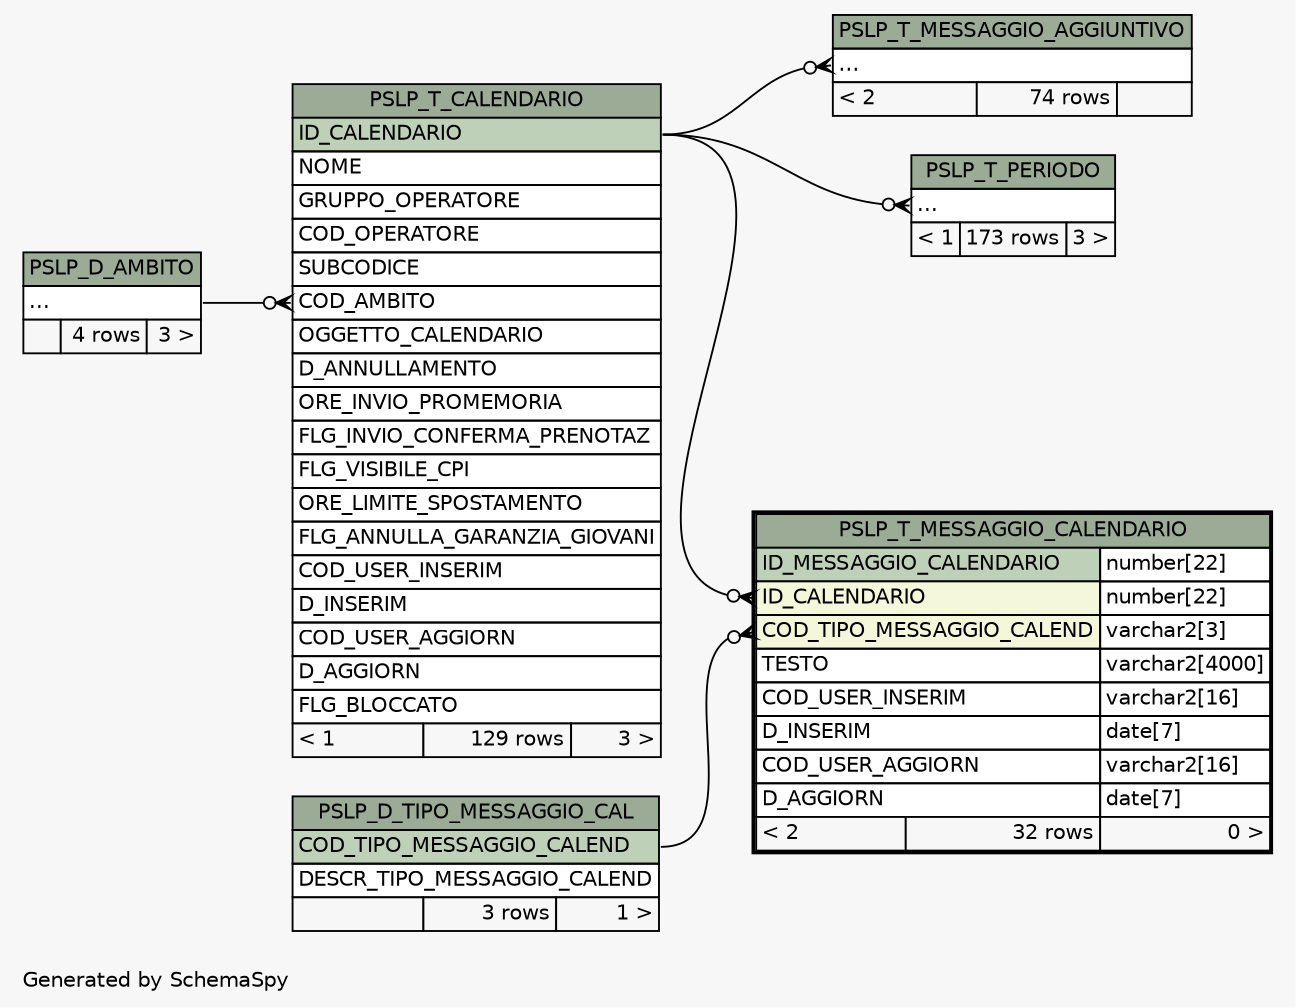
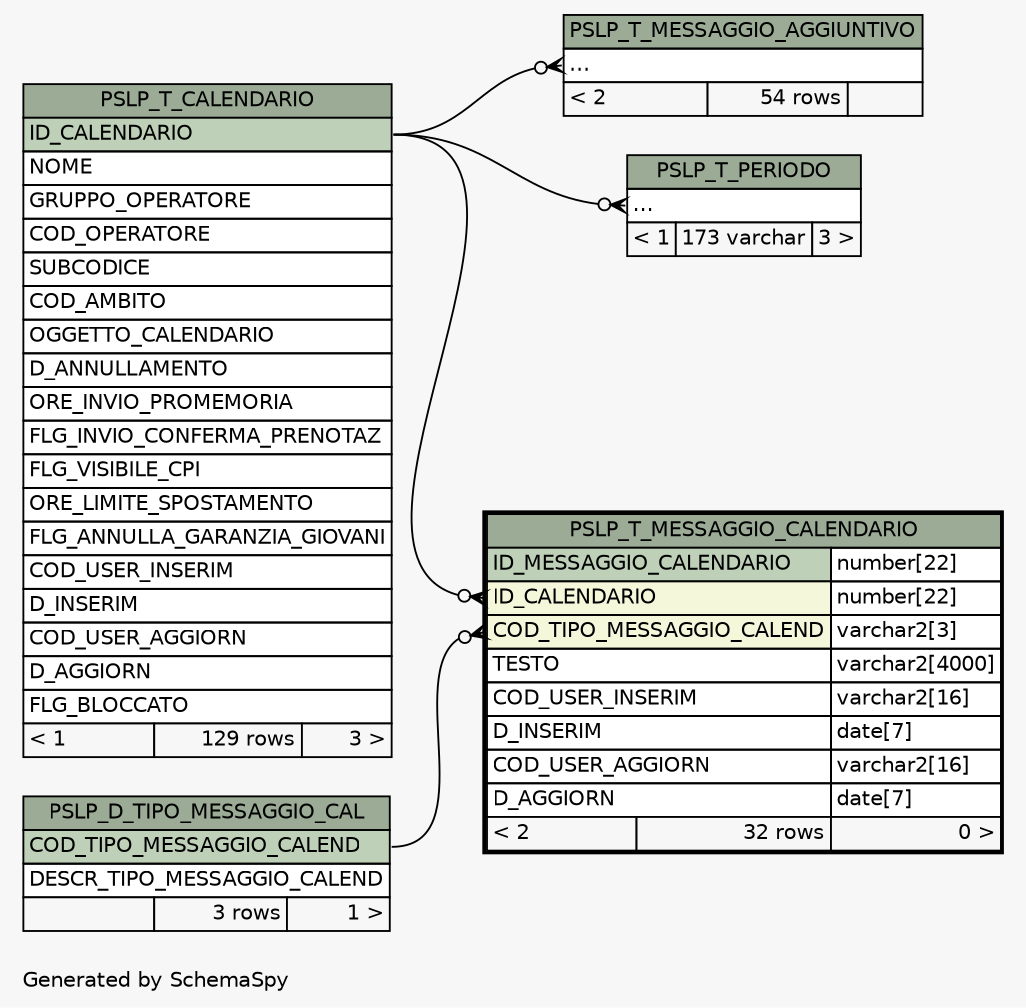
  digraph {
    bgcolor="#f7f7f7"
    fontname=Helvetica
    fontsize=11
    label="\nGenerated by SchemaSpy"
    labeljust=l
    nodesep=0.18
    rankdir=RL
    ranksep=0.46
    node [fontname=Helvetica fontsize=11 shape=plaintext]
    edge [arrowhead=none arrowsize=0.8 arrowtail=crowodot dir=back headport="ID_CALENDARIO:e" tailport="elipses:w"]
    n1 [label=<     <TABLE BORDER="0" CELLBORDER="1" CELLSPACING="0" BGCOLOR="#ffffff">       <TR><TD COLSPAN="3" BGCOLOR="#9bab96" ALIGN="CENTER">PSLP_T_CALENDARIO</TD></TR>       <TR><TD PORT="ID_CALENDARIO" COLSPAN="3" BGCOLOR="#bed1b8" ALIGN="LEFT">ID_CALENDARIO</TD></TR>       <TR><TD PORT="NOME" COLSPAN="3" ALIGN="LEFT">NOME</TD></TR>       <TR><TD PORT="GRUPPO_OPERATORE" COLSPAN="3" ALIGN="LEFT">GRUPPO_OPERATORE</TD></TR>       <TR><TD PORT="COD_OPERATORE" COLSPAN="3" ALIGN="LEFT">COD_OPERATORE</TD></TR>       <TR><TD PORT="SUBCODICE" COLSPAN="3" ALIGN="LEFT">SUBCODICE</TD></TR>       <TR><TD PORT="COD_AMBITO" COLSPAN="3" ALIGN="LEFT">COD_AMBITO</TD></TR>       <TR><TD PORT="OGGETTO_CALENDARIO" COLSPAN="3" ALIGN="LEFT">OGGETTO_CALENDARIO</TD></TR>       <TR><TD PORT="D_ANNULLAMENTO" COLSPAN="3" ALIGN="LEFT">D_ANNULLAMENTO</TD></TR>       <TR><TD PORT="ORE_INVIO_PROMEMORIA" COLSPAN="3" ALIGN="LEFT">ORE_INVIO_PROMEMORIA</TD></TR>       <TR><TD PORT="FLG_INVIO_CONFERMA_PRENOTAZ" COLSPAN="3" ALIGN="LEFT">FLG_INVIO_CONFERMA_PRENOTAZ</TD></TR>       <TR><TD PORT="FLG_VISIBILE_CPI" COLSPAN="3" ALIGN="LEFT">FLG_VISIBILE_CPI</TD></TR>       <TR><TD PORT="ORE_LIMITE_SPOSTAMENTO" COLSPAN="3" ALIGN="LEFT">ORE_LIMITE_SPOSTAMENTO</TD></TR>       <TR><TD PORT="FLG_ANNULLA_GARANZIA_GIOVANI" COLSPAN="3" ALIGN="LEFT">FLG_ANNULLA_GARANZIA_GIOVANI</TD></TR>       <TR><TD PORT="COD_USER_INSERIM" COLSPAN="3" ALIGN="LEFT">COD_USER_INSERIM</TD></TR>       <TR><TD PORT="D_INSERIM" COLSPAN="3" ALIGN="LEFT">D_INSERIM</TD></TR>       <TR><TD PORT="COD_USER_AGGIORN" COLSPAN="3" ALIGN="LEFT">COD_USER_AGGIORN</TD></TR>       <TR><TD PORT="D_AGGIORN" COLSPAN="3" ALIGN="LEFT">D_AGGIORN</TD></TR>       <TR><TD PORT="FLG_BLOCCATO" COLSPAN="3" ALIGN="LEFT">FLG_BLOCCATO</TD></TR>       <TR><TD ALIGN="LEFT" BGCOLOR="#f7f7f7">&lt; 1</TD><TD ALIGN="RIGHT" BGCOLOR="#f7f7f7">129 rows</TD><TD ALIGN="RIGHT" BGCOLOR="#f7f7f7">3 &gt;</TD></TR>     </TABLE>>]
-   n2 [label=<     <TABLE BORDER="0" CELLBORDER="1" CELLSPACING="0" BGCOLOR="#ffffff">       <TR><TD COLSPAN="3" BGCOLOR="#9bab96" ALIGN="CENTER">PSLP_D_AMBITO</TD></TR>       <TR><TD PORT="elipses" COLSPAN="3" ALIGN="LEFT">...</TD></TR>       <TR><TD ALIGN="LEFT" BGCOLOR="#f7f7f7">  </TD><TD ALIGN="RIGHT" BGCOLOR="#f7f7f7">4 rows</TD><TD ALIGN="RIGHT" BGCOLOR="#f7f7f7">3 &gt;</TD></TR>     </TABLE>>]
-   n3 [label=<     <TABLE BORDER="0" CELLBORDER="1" CELLSPACING="0" BGCOLOR="#ffffff">       <TR><TD COLSPAN="3" BGCOLOR="#9bab96" ALIGN="CENTER">PSLP_T_MESSAGGIO_AGGIUNTIVO</TD></TR>       <TR><TD PORT="elipses" COLSPAN="3" ALIGN="LEFT">...</TD></TR>       <TR><TD ALIGN="LEFT" BGCOLOR="#f7f7f7">&lt; 2</TD><TD ALIGN="RIGHT" BGCOLOR="#f7f7f7">74 rows</TD><TD ALIGN="RIGHT" BGCOLOR="#f7f7f7">  </TD></TR>     </TABLE>>]
+   n3 [label=<     <TABLE BORDER="0" CELLBORDER="1" CELLSPACING="0" BGCOLOR="#ffffff">       <TR><TD COLSPAN="3" BGCOLOR="#9bab96" ALIGN="CENTER">PSLP_T_MESSAGGIO_AGGIUNTIVO</TD></TR>       <TR><TD PORT="elipses" COLSPAN="3" ALIGN="LEFT">...</TD></TR>       <TR><TD ALIGN="LEFT" BGCOLOR="#f7f7f7">&lt; 2</TD><TD ALIGN="RIGHT" BGCOLOR="#f7f7f7">54 rows</TD><TD ALIGN="RIGHT" BGCOLOR="#f7f7f7">  </TD></TR>     </TABLE>>]
    n4 [label=<     <TABLE BORDER="2" CELLBORDER="1" CELLSPACING="0" BGCOLOR="#ffffff">       <TR><TD COLSPAN="3" BGCOLOR="#9bab96" ALIGN="CENTER">PSLP_T_MESSAGGIO_CALENDARIO</TD></TR>       <TR><TD PORT="ID_MESSAGGIO_CALENDARIO" COLSPAN="2" BGCOLOR="#bed1b8" ALIGN="LEFT">ID_MESSAGGIO_CALENDARIO</TD><TD PORT="ID_MESSAGGIO_CALENDARIO.type" ALIGN="LEFT">number[22]</TD></TR>       <TR><TD PORT="ID_CALENDARIO" COLSPAN="2" BGCOLOR="#f4f7da" ALIGN="LEFT">ID_CALENDARIO</TD><TD PORT="ID_CALENDARIO.type" ALIGN="LEFT">number[22]</TD></TR>       <TR><TD PORT="COD_TIPO_MESSAGGIO_CALEND" COLSPAN="2" BGCOLOR="#f4f7da" ALIGN="LEFT">COD_TIPO_MESSAGGIO_CALEND</TD><TD PORT="COD_TIPO_MESSAGGIO_CALEND.type" ALIGN="LEFT">varchar2[3]</TD></TR>       <TR><TD PORT="TESTO" COLSPAN="2" ALIGN="LEFT">TESTO</TD><TD PORT="TESTO.type" ALIGN="LEFT">varchar2[4000]</TD></TR>       <TR><TD PORT="COD_USER_INSERIM" COLSPAN="2" ALIGN="LEFT">COD_USER_INSERIM</TD><TD PORT="COD_USER_INSERIM.type" ALIGN="LEFT">varchar2[16]</TD></TR>       <TR><TD PORT="D_INSERIM" COLSPAN="2" ALIGN="LEFT">D_INSERIM</TD><TD PORT="D_INSERIM.type" ALIGN="LEFT">date[7]</TD></TR>       <TR><TD PORT="COD_USER_AGGIORN" COLSPAN="2" ALIGN="LEFT">COD_USER_AGGIORN</TD><TD PORT="COD_USER_AGGIORN.type" ALIGN="LEFT">varchar2[16]</TD></TR>       <TR><TD PORT="D_AGGIORN" COLSPAN="2" ALIGN="LEFT">D_AGGIORN</TD><TD PORT="D_AGGIORN.type" ALIGN="LEFT">date[7]</TD></TR>       <TR><TD ALIGN="LEFT" BGCOLOR="#f7f7f7">&lt; 2</TD><TD ALIGN="RIGHT" BGCOLOR="#f7f7f7">32 rows</TD><TD ALIGN="RIGHT" BGCOLOR="#f7f7f7">0 &gt;</TD></TR>     </TABLE>>]
    n5 [label=<     <TABLE BORDER="0" CELLBORDER="1" CELLSPACING="0" BGCOLOR="#ffffff">       <TR><TD COLSPAN="3" BGCOLOR="#9bab96" ALIGN="CENTER">PSLP_D_TIPO_MESSAGGIO_CAL</TD></TR>       <TR><TD PORT="COD_TIPO_MESSAGGIO_CALEND" COLSPAN="3" BGCOLOR="#bed1b8" ALIGN="LEFT">COD_TIPO_MESSAGGIO_CALEND</TD></TR>       <TR><TD PORT="DESCR_TIPO_MESSAGGIO_CALEND" COLSPAN="3" ALIGN="LEFT">DESCR_TIPO_MESSAGGIO_CALEND</TD></TR>       <TR><TD ALIGN="LEFT" BGCOLOR="#f7f7f7">  </TD><TD ALIGN="RIGHT" BGCOLOR="#f7f7f7">3 rows</TD><TD ALIGN="RIGHT" BGCOLOR="#f7f7f7">1 &gt;</TD></TR>     </TABLE>>]
-   n6 [label=<     <TABLE BORDER="0" CELLBORDER="1" CELLSPACING="0" BGCOLOR="#ffffff">       <TR><TD COLSPAN="3" BGCOLOR="#9bab96" ALIGN="CENTER">PSLP_T_PERIODO</TD></TR>       <TR><TD PORT="elipses" COLSPAN="3" ALIGN="LEFT">...</TD></TR>       <TR><TD ALIGN="LEFT" BGCOLOR="#f7f7f7">&lt; 1</TD><TD ALIGN="RIGHT" BGCOLOR="#f7f7f7">173 rows</TD><TD ALIGN="RIGHT" BGCOLOR="#f7f7f7">3 &gt;</TD></TR>     </TABLE>>]
-   n1 -> n2 [headport="elipses:e" tailport="COD_AMBITO:w"]
+   n6 [label=<     <TABLE BORDER="0" CELLBORDER="1" CELLSPACING="0" BGCOLOR="#ffffff">       <TR><TD COLSPAN="3" BGCOLOR="#9bab96" ALIGN="CENTER">PSLP_T_PERIODO</TD></TR>       <TR><TD PORT="elipses" COLSPAN="3" ALIGN="LEFT">...</TD></TR>       <TR><TD ALIGN="LEFT" BGCOLOR="#f7f7f7">&lt; 1</TD><TD ALIGN="RIGHT" BGCOLOR="#f7f7f7">173 varchar</TD><TD ALIGN="RIGHT" BGCOLOR="#f7f7f7">3 &gt;</TD></TR>     </TABLE>>]
    n3 -> n1
    n4 -> n1 [tailport="ID_CALENDARIO:w"]
    n4 -> n5 [headport="COD_TIPO_MESSAGGIO_CALEND:e" tailport="COD_TIPO_MESSAGGIO_CALEND:w"]
    n6 -> n1
  }
